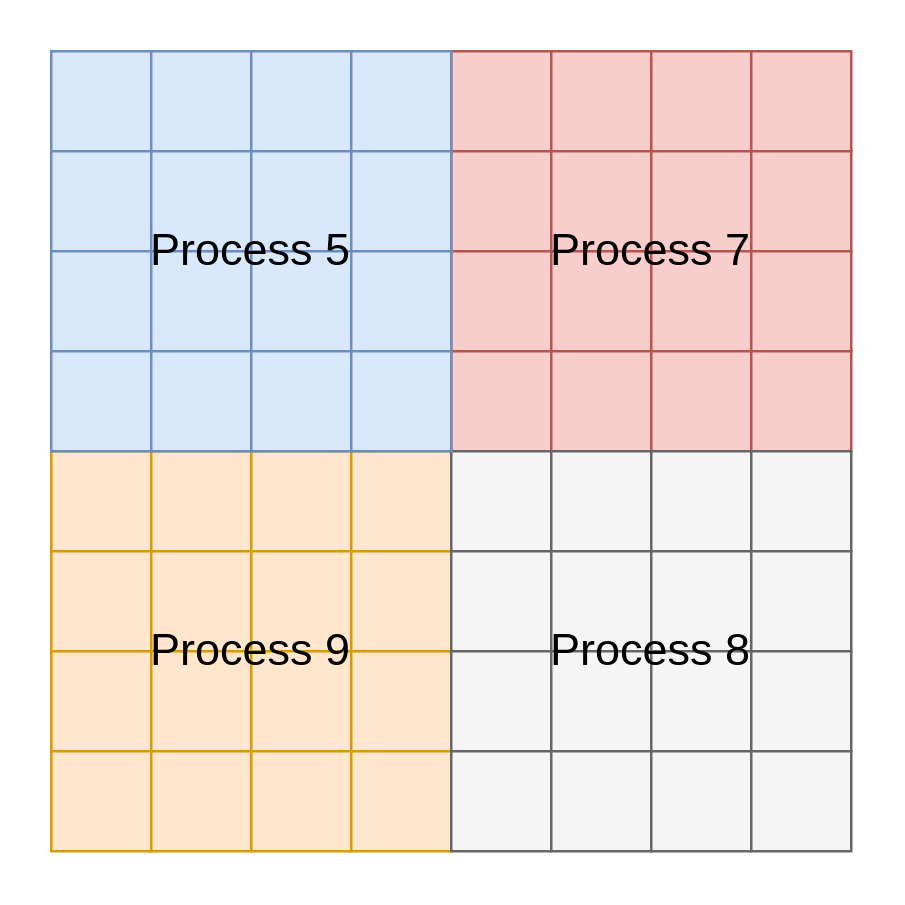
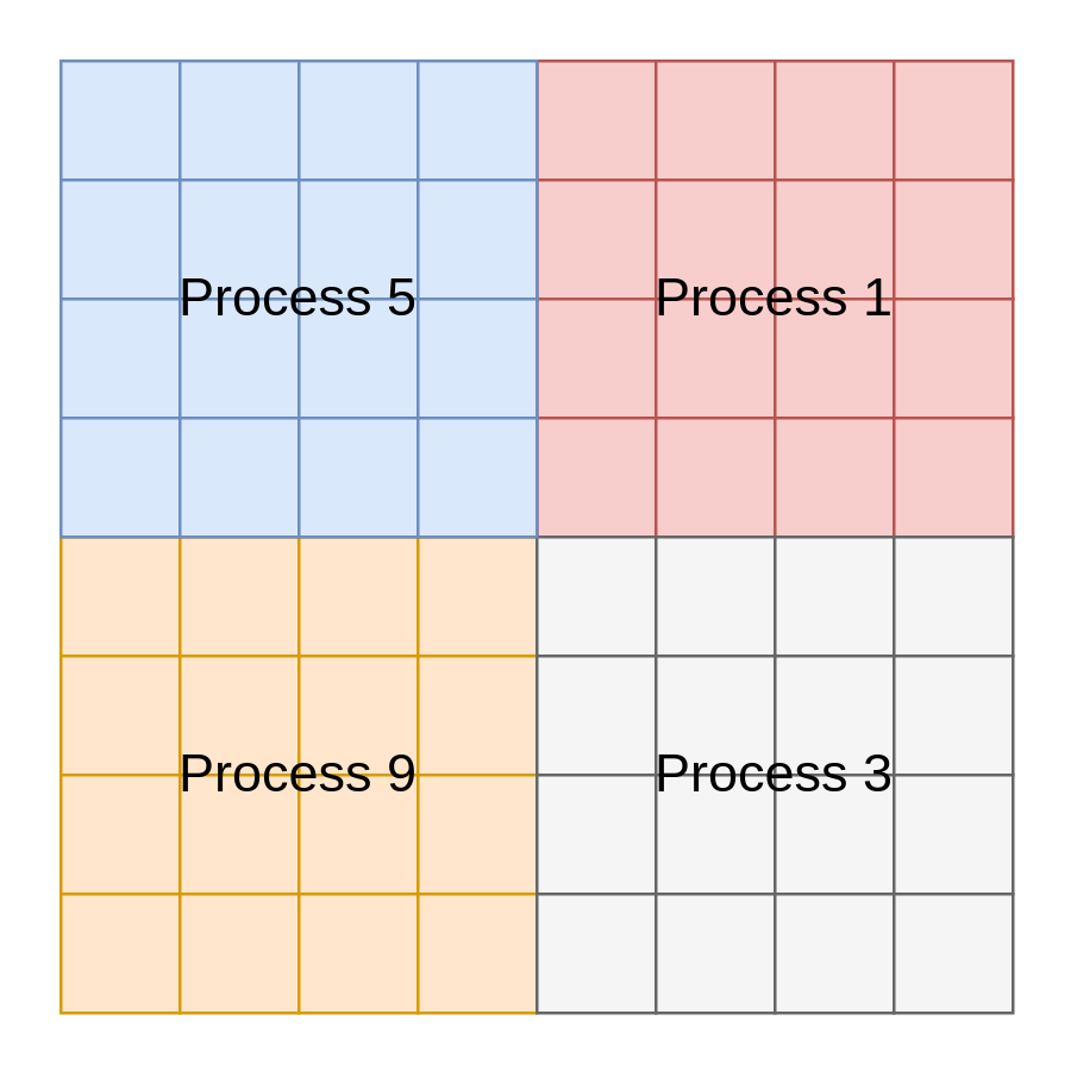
  <mxCell id="0" />
  <mxCell id="1" parent="0" />
  <mxCell id="2" value="" style="rounded=0;whiteSpace=wrap;html=1;fillColor=#f8cecc;strokeColor=#b85450;" vertex="1" parent="1"><mxGeometry x="180" y="20" width="40" height="40" as="geometry" /></mxCell>
  <mxCell id="3" value="" style="rounded=0;whiteSpace=wrap;html=1;fillColor=#f8cecc;strokeColor=#b85450;" vertex="1" parent="1"><mxGeometry x="220" y="20" width="40" height="40" as="geometry" /></mxCell>
  <mxCell id="4" value="" style="rounded=0;whiteSpace=wrap;html=1;fillColor=#f8cecc;strokeColor=#b85450;" vertex="1" parent="1"><mxGeometry x="180" y="60" width="40" height="40" as="geometry" /></mxCell>
  <mxCell id="5" value="" style="rounded=0;whiteSpace=wrap;html=1;fillColor=#f8cecc;strokeColor=#b85450;" vertex="1" parent="1"><mxGeometry x="220" y="60" width="40" height="40" as="geometry" /></mxCell>
  <mxCell id="6" value="" style="rounded=0;whiteSpace=wrap;html=1;fillColor=#f8cecc;strokeColor=#b85450;" vertex="1" parent="1"><mxGeometry x="260" y="20" width="40" height="40" as="geometry" /></mxCell>
  <mxCell id="7" value="" style="rounded=0;whiteSpace=wrap;html=1;fillColor=#f8cecc;strokeColor=#b85450;" vertex="1" parent="1"><mxGeometry x="300" y="20" width="40" height="40" as="geometry" /></mxCell>
  <mxCell id="8" value="" style="rounded=0;whiteSpace=wrap;html=1;fillColor=#f8cecc;strokeColor=#b85450;" vertex="1" parent="1"><mxGeometry x="260" y="60" width="40" height="40" as="geometry" /></mxCell>
  <mxCell id="9" value="" style="rounded=0;whiteSpace=wrap;html=1;fillColor=#f8cecc;strokeColor=#b85450;" vertex="1" parent="1"><mxGeometry x="300" y="60" width="40" height="40" as="geometry" /></mxCell>
  <mxCell id="10" value="" style="rounded=0;whiteSpace=wrap;html=1;fillColor=#f8cecc;strokeColor=#b85450;" vertex="1" parent="1"><mxGeometry x="180" y="100" width="40" height="40" as="geometry" /></mxCell>
  <mxCell id="11" value="" style="rounded=0;whiteSpace=wrap;html=1;fillColor=#f8cecc;strokeColor=#b85450;" vertex="1" parent="1"><mxGeometry x="220" y="100" width="40" height="40" as="geometry" /></mxCell>
  <mxCell id="12" value="" style="rounded=0;whiteSpace=wrap;html=1;fillColor=#f8cecc;strokeColor=#b85450;" vertex="1" parent="1"><mxGeometry x="180" y="140" width="40" height="40" as="geometry" /></mxCell>
  <mxCell id="13" value="" style="rounded=0;whiteSpace=wrap;html=1;fillColor=#f8cecc;strokeColor=#b85450;" vertex="1" parent="1"><mxGeometry x="220" y="140" width="40" height="40" as="geometry" /></mxCell>
  <mxCell id="14" value="" style="rounded=0;whiteSpace=wrap;html=1;fillColor=#f8cecc;strokeColor=#b85450;" vertex="1" parent="1"><mxGeometry x="260" y="100" width="40" height="40" as="geometry" /></mxCell>
  <mxCell id="15" value="" style="rounded=0;whiteSpace=wrap;html=1;fillColor=#f8cecc;strokeColor=#b85450;" vertex="1" parent="1"><mxGeometry x="300" y="100" width="40" height="40" as="geometry" /></mxCell>
  <mxCell id="16" value="" style="rounded=0;whiteSpace=wrap;html=1;fillColor=#f8cecc;strokeColor=#b85450;" vertex="1" parent="1"><mxGeometry x="260" y="140" width="40" height="40" as="geometry" /></mxCell>
  <mxCell id="17" value="" style="rounded=0;whiteSpace=wrap;html=1;fillColor=#f8cecc;strokeColor=#b85450;" vertex="1" parent="1"><mxGeometry x="300" y="140" width="40" height="40" as="geometry" /></mxCell>
  <mxCell id="18" value="" style="rounded=0;whiteSpace=wrap;html=1;fillColor=#ffe6cc;strokeColor=#d79b00;" vertex="1" parent="1"><mxGeometry x="20" y="180" width="40" height="40" as="geometry" /></mxCell>
  <mxCell id="19" value="" style="rounded=0;whiteSpace=wrap;html=1;fillColor=#ffe6cc;strokeColor=#d79b00;" vertex="1" parent="1"><mxGeometry x="60" y="180" width="40" height="40" as="geometry" /></mxCell>
  <mxCell id="20" value="" style="rounded=0;whiteSpace=wrap;html=1;fillColor=#ffe6cc;strokeColor=#d79b00;" vertex="1" parent="1"><mxGeometry x="20" y="220" width="40" height="40" as="geometry" /></mxCell>
  <mxCell id="21" value="" style="rounded=0;whiteSpace=wrap;html=1;fillColor=#ffe6cc;strokeColor=#d79b00;" vertex="1" parent="1"><mxGeometry x="60" y="220" width="40" height="40" as="geometry" /></mxCell>
  <mxCell id="22" value="" style="rounded=0;whiteSpace=wrap;html=1;fillColor=#ffe6cc;strokeColor=#d79b00;" vertex="1" parent="1"><mxGeometry x="100" y="180" width="40" height="40" as="geometry" /></mxCell>
  <mxCell id="23" value="" style="rounded=0;whiteSpace=wrap;html=1;fillColor=#ffe6cc;strokeColor=#d79b00;" vertex="1" parent="1"><mxGeometry x="140" y="180" width="40" height="40" as="geometry" /></mxCell>
  <mxCell id="24" value="" style="rounded=0;whiteSpace=wrap;html=1;fillColor=#ffe6cc;strokeColor=#d79b00;" vertex="1" parent="1"><mxGeometry x="100" y="220" width="40" height="40" as="geometry" /></mxCell>
  <mxCell id="25" value="" style="rounded=0;whiteSpace=wrap;html=1;fillColor=#ffe6cc;strokeColor=#d79b00;" vertex="1" parent="1"><mxGeometry x="140" y="220" width="40" height="40" as="geometry" /></mxCell>
  <mxCell id="26" value="" style="rounded=0;whiteSpace=wrap;html=1;fillColor=#ffe6cc;strokeColor=#d79b00;" vertex="1" parent="1"><mxGeometry x="20" y="260" width="40" height="40" as="geometry" /></mxCell>
  <mxCell id="27" value="" style="rounded=0;whiteSpace=wrap;html=1;fillColor=#ffe6cc;strokeColor=#d79b00;" vertex="1" parent="1"><mxGeometry x="60" y="260" width="40" height="40" as="geometry" /></mxCell>
  <mxCell id="28" value="" style="rounded=0;whiteSpace=wrap;html=1;fillColor=#ffe6cc;strokeColor=#d79b00;" vertex="1" parent="1"><mxGeometry x="20" y="300" width="40" height="40" as="geometry" /></mxCell>
  <mxCell id="29" value="" style="rounded=0;whiteSpace=wrap;html=1;fillColor=#ffe6cc;strokeColor=#d79b00;" vertex="1" parent="1"><mxGeometry x="60" y="300" width="40" height="40" as="geometry" /></mxCell>
  <mxCell id="30" value="" style="rounded=0;whiteSpace=wrap;html=1;fillColor=#ffe6cc;strokeColor=#d79b00;" vertex="1" parent="1"><mxGeometry x="100" y="260" width="40" height="40" as="geometry" /></mxCell>
  <mxCell id="31" value="" style="rounded=0;whiteSpace=wrap;html=1;fillColor=#ffe6cc;strokeColor=#d79b00;" vertex="1" parent="1"><mxGeometry x="140" y="260" width="40" height="40" as="geometry" /></mxCell>
  <mxCell id="32" value="" style="rounded=0;whiteSpace=wrap;html=1;fillColor=#ffe6cc;strokeColor=#d79b00;" vertex="1" parent="1"><mxGeometry x="100" y="300" width="40" height="40" as="geometry" /></mxCell>
  <mxCell id="33" value="" style="rounded=0;whiteSpace=wrap;html=1;fillColor=#ffe6cc;strokeColor=#d79b00;" vertex="1" parent="1"><mxGeometry x="140" y="300" width="40" height="40" as="geometry" /></mxCell>
  <mxCell id="34" value="" style="rounded=0;whiteSpace=wrap;html=1;fillColor=#f5f5f5;strokeColor=#666666;fontColor=#333333;" vertex="1" parent="1"><mxGeometry x="180" y="180" width="40" height="40" as="geometry" /></mxCell>
  <mxCell id="35" value="" style="rounded=0;whiteSpace=wrap;html=1;fillColor=#f5f5f5;strokeColor=#666666;fontColor=#333333;" vertex="1" parent="1"><mxGeometry x="220" y="180" width="40" height="40" as="geometry" /></mxCell>
  <mxCell id="36" value="" style="rounded=0;whiteSpace=wrap;html=1;fillColor=#f5f5f5;strokeColor=#666666;fontColor=#333333;" vertex="1" parent="1"><mxGeometry x="180" y="220" width="40" height="40" as="geometry" /></mxCell>
  <mxCell id="37" value="" style="rounded=0;whiteSpace=wrap;html=1;fillColor=#f5f5f5;strokeColor=#666666;fontColor=#333333;" vertex="1" parent="1"><mxGeometry x="220" y="220" width="40" height="40" as="geometry" /></mxCell>
  <mxCell id="38" value="" style="rounded=0;whiteSpace=wrap;html=1;fillColor=#f5f5f5;strokeColor=#666666;fontColor=#333333;" vertex="1" parent="1"><mxGeometry x="260" y="180" width="40" height="40" as="geometry" /></mxCell>
  <mxCell id="39" value="" style="rounded=0;whiteSpace=wrap;html=1;fillColor=#f5f5f5;strokeColor=#666666;fontColor=#333333;" vertex="1" parent="1"><mxGeometry x="300" y="180" width="40" height="40" as="geometry" /></mxCell>
  <mxCell id="40" value="" style="rounded=0;whiteSpace=wrap;html=1;fillColor=#f5f5f5;strokeColor=#666666;fontColor=#333333;" vertex="1" parent="1"><mxGeometry x="260" y="220" width="40" height="40" as="geometry" /></mxCell>
  <mxCell id="41" value="" style="rounded=0;whiteSpace=wrap;html=1;fillColor=#f5f5f5;strokeColor=#666666;fontColor=#333333;" vertex="1" parent="1"><mxGeometry x="300" y="220" width="40" height="40" as="geometry" /></mxCell>
  <mxCell id="42" value="" style="rounded=0;whiteSpace=wrap;html=1;fillColor=#f5f5f5;strokeColor=#666666;fontColor=#333333;" vertex="1" parent="1"><mxGeometry x="180" y="260" width="40" height="40" as="geometry" /></mxCell>
  <mxCell id="43" value="" style="rounded=0;whiteSpace=wrap;html=1;fillColor=#f5f5f5;strokeColor=#666666;fontColor=#333333;" vertex="1" parent="1"><mxGeometry x="220" y="260" width="40" height="40" as="geometry" /></mxCell>
  <mxCell id="44" value="" style="rounded=0;whiteSpace=wrap;html=1;fillColor=#f5f5f5;strokeColor=#666666;fontColor=#333333;" vertex="1" parent="1"><mxGeometry x="180" y="300" width="40" height="40" as="geometry" /></mxCell>
  <mxCell id="45" value="" style="rounded=0;whiteSpace=wrap;html=1;fillColor=#f5f5f5;strokeColor=#666666;fontColor=#333333;" vertex="1" parent="1"><mxGeometry x="220" y="300" width="40" height="40" as="geometry" /></mxCell>
  <mxCell id="46" value="" style="rounded=0;whiteSpace=wrap;html=1;fillColor=#f5f5f5;strokeColor=#666666;fontColor=#333333;" vertex="1" parent="1"><mxGeometry x="260" y="260" width="40" height="40" as="geometry" /></mxCell>
  <mxCell id="47" value="" style="rounded=0;whiteSpace=wrap;html=1;fillColor=#f5f5f5;strokeColor=#666666;fontColor=#333333;" vertex="1" parent="1"><mxGeometry x="300" y="260" width="40" height="40" as="geometry" /></mxCell>
  <mxCell id="48" value="" style="rounded=0;whiteSpace=wrap;html=1;fillColor=#f5f5f5;strokeColor=#666666;fontColor=#333333;" vertex="1" parent="1"><mxGeometry x="260" y="300" width="40" height="40" as="geometry" /></mxCell>
  <mxCell id="49" value="" style="rounded=0;whiteSpace=wrap;html=1;fillColor=#f5f5f5;strokeColor=#666666;fontColor=#333333;" vertex="1" parent="1"><mxGeometry x="300" y="300" width="40" height="40" as="geometry" /></mxCell>
  <mxCell id="50" value="" style="group" vertex="1" connectable="0" parent="1"><mxGeometry x="20" y="20" width="160" height="160" as="geometry" /></mxCell>
  <mxCell id="51" value="" style="rounded=0;whiteSpace=wrap;html=1;fillColor=#dae8fc;strokeColor=#6c8ebf;" vertex="1" parent="50"><mxGeometry width="40" height="40" as="geometry" /></mxCell>
  <mxCell id="52" value="" style="rounded=0;whiteSpace=wrap;html=1;fillColor=#dae8fc;strokeColor=#6c8ebf;" vertex="1" parent="50"><mxGeometry x="40" width="40" height="40" as="geometry" /></mxCell>
  <mxCell id="53" value="" style="rounded=0;whiteSpace=wrap;html=1;fillColor=#dae8fc;strokeColor=#6c8ebf;" vertex="1" parent="50"><mxGeometry y="40" width="40" height="40" as="geometry" /></mxCell>
  <mxCell id="54" value="" style="rounded=0;whiteSpace=wrap;html=1;fillColor=#dae8fc;strokeColor=#6c8ebf;" vertex="1" parent="50"><mxGeometry x="40" y="40" width="40" height="40" as="geometry" /></mxCell>
  <mxCell id="55" value="" style="rounded=0;whiteSpace=wrap;html=1;fillColor=#dae8fc;strokeColor=#6c8ebf;" vertex="1" parent="50"><mxGeometry x="80" width="40" height="40" as="geometry" /></mxCell>
  <mxCell id="56" value="" style="rounded=0;whiteSpace=wrap;html=1;fillColor=#dae8fc;strokeColor=#6c8ebf;" vertex="1" parent="50"><mxGeometry x="120" width="40" height="40" as="geometry" /></mxCell>
  <mxCell id="57" value="" style="rounded=0;whiteSpace=wrap;html=1;fillColor=#dae8fc;strokeColor=#6c8ebf;" vertex="1" parent="50"><mxGeometry x="80" y="40" width="40" height="40" as="geometry" /></mxCell>
  <mxCell id="58" value="" style="rounded=0;whiteSpace=wrap;html=1;fillColor=#dae8fc;strokeColor=#6c8ebf;" vertex="1" parent="50"><mxGeometry x="120" y="40" width="40" height="40" as="geometry" /></mxCell>
  <mxCell id="59" value="" style="rounded=0;whiteSpace=wrap;html=1;fillColor=#dae8fc;strokeColor=#6c8ebf;" vertex="1" parent="50"><mxGeometry y="80" width="40" height="40" as="geometry" /></mxCell>
  <mxCell id="60" value="" style="rounded=0;whiteSpace=wrap;html=1;fillColor=#dae8fc;strokeColor=#6c8ebf;" vertex="1" parent="50"><mxGeometry x="40" y="80" width="40" height="40" as="geometry" /></mxCell>
  <mxCell id="61" value="" style="rounded=0;whiteSpace=wrap;html=1;fillColor=#dae8fc;strokeColor=#6c8ebf;" vertex="1" parent="50"><mxGeometry y="120" width="40" height="40" as="geometry" /></mxCell>
  <mxCell id="62" value="" style="rounded=0;whiteSpace=wrap;html=1;fillColor=#dae8fc;strokeColor=#6c8ebf;" vertex="1" parent="50"><mxGeometry x="40" y="120" width="40" height="40" as="geometry" /></mxCell>
  <mxCell id="63" value="" style="rounded=0;whiteSpace=wrap;html=1;fillColor=#dae8fc;strokeColor=#6c8ebf;" vertex="1" parent="50"><mxGeometry x="80" y="80" width="40" height="40" as="geometry" /></mxCell>
  <mxCell id="64" value="" style="rounded=0;whiteSpace=wrap;html=1;fillColor=#dae8fc;strokeColor=#6c8ebf;" vertex="1" parent="50"><mxGeometry x="120" y="80" width="40" height="40" as="geometry" /></mxCell>
  <mxCell id="65" value="" style="rounded=0;whiteSpace=wrap;html=1;fillColor=#dae8fc;strokeColor=#6c8ebf;" vertex="1" parent="50"><mxGeometry x="80" y="120" width="40" height="40" as="geometry" /></mxCell>
  <mxCell id="66" value="" style="rounded=0;whiteSpace=wrap;html=1;fillColor=#dae8fc;strokeColor=#6c8ebf;" vertex="1" parent="50"><mxGeometry x="120" y="120" width="40" height="40" as="geometry" /></mxCell>
  <mxCell id="67" value="&lt;font style=&quot;font-size: 18px&quot;&gt;Process 5&lt;/font&gt;" style="text;html=1;strokeColor=none;fillColor=none;align=center;verticalAlign=middle;whiteSpace=wrap;rounded=0;" vertex="1" parent="50"><mxGeometry x="35" y="55" width="90" height="50" as="geometry" /></mxCell>
- <mxCell id="68" value="&lt;font style=&quot;font-size: 18px&quot;&gt;Process 7&lt;/font&gt;" style="text;html=1;strokeColor=none;fillColor=none;align=center;verticalAlign=middle;whiteSpace=wrap;rounded=0;" vertex="1" parent="1"><mxGeometry x="215" y="75" width="90" height="50" as="geometry" /></mxCell>
+ <mxCell id="68" value="&lt;font style=&quot;font-size: 18px&quot;&gt;Process 1&lt;/font&gt;" style="text;html=1;strokeColor=none;fillColor=none;align=center;verticalAlign=middle;whiteSpace=wrap;rounded=0;" vertex="1" parent="1"><mxGeometry x="215" y="75" width="90" height="50" as="geometry" /></mxCell>
  <mxCell id="69" value="&lt;font style=&quot;font-size: 18px&quot;&gt;Process 9&lt;/font&gt;" style="text;html=1;strokeColor=none;fillColor=none;align=center;verticalAlign=middle;whiteSpace=wrap;rounded=0;" vertex="1" parent="1"><mxGeometry x="55" y="235" width="90" height="50" as="geometry" /></mxCell>
- <mxCell id="70" value="&lt;font style=&quot;font-size: 18px&quot;&gt;Process 8&lt;/font&gt;" style="text;html=1;strokeColor=none;fillColor=none;align=center;verticalAlign=middle;whiteSpace=wrap;rounded=0;" vertex="1" parent="1"><mxGeometry x="215" y="235" width="90" height="50" as="geometry" /></mxCell>
+ <mxCell id="70" value="&lt;font style=&quot;font-size: 18px&quot;&gt;Process 3&lt;/font&gt;" style="text;html=1;strokeColor=none;fillColor=none;align=center;verticalAlign=middle;whiteSpace=wrap;rounded=0;" vertex="1" parent="1"><mxGeometry x="215" y="235" width="90" height="50" as="geometry" /></mxCell>
